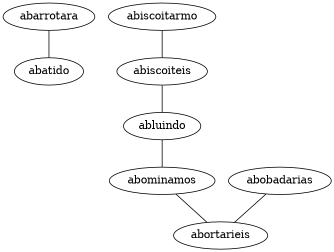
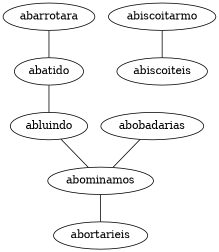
  strict graph {
    abarrotara
    abatido
    abiscoitarmo
    abiscoiteis
    abluindo
    abominamos
    abobadarias
    abortarieis
    abarrotara -- abatido
    abiscoitarmo -- abiscoiteis
-   abiscoiteis -- abluindo
+   abatido -- abluindo
    abluindo -- abominamos
    abominamos -- abortarieis
-   abobadarias -- abortarieis
+   abobadarias -- abominamos
  }
